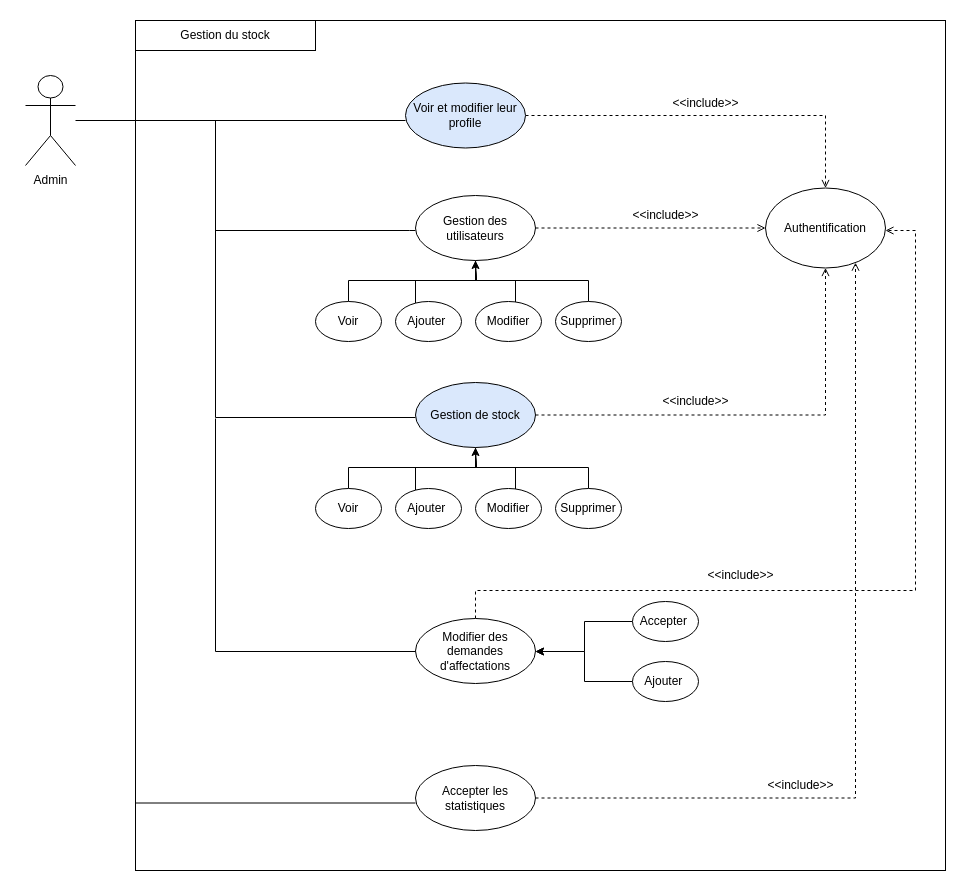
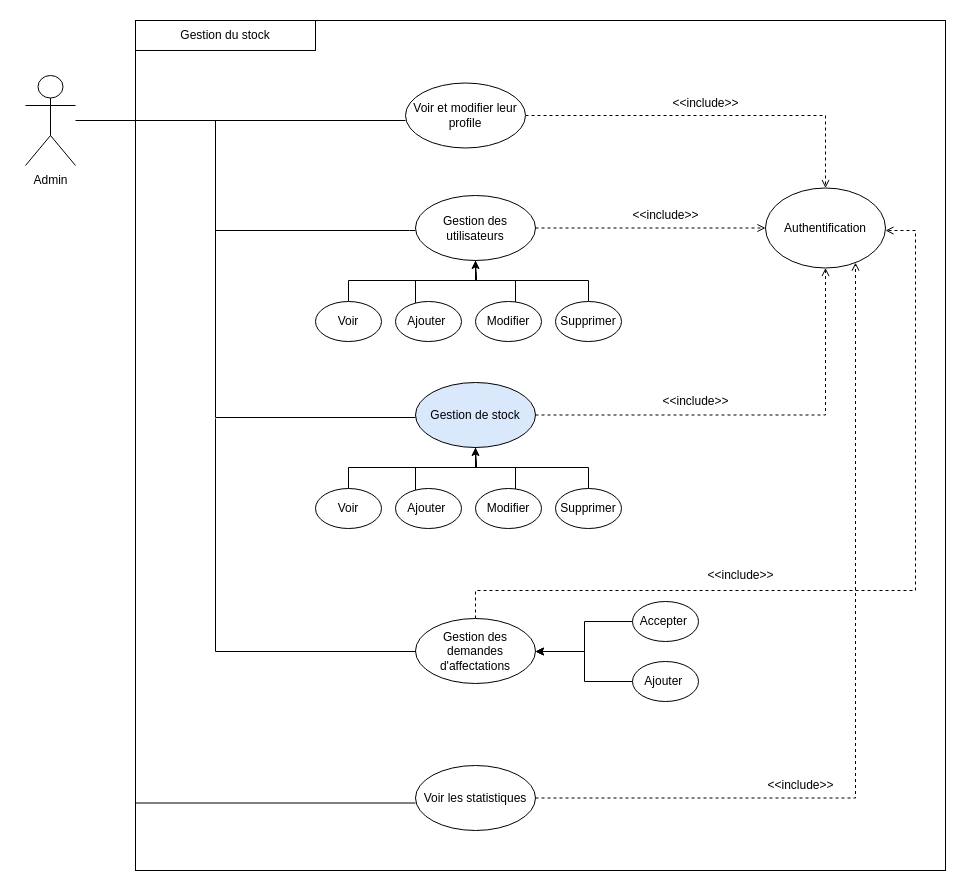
  <mxCell id="0" />
  <mxCell id="1" parent="0" />
  <mxCell id="2" style="edgeStyle=orthogonalEdgeStyle;rounded=0;orthogonalLoop=1;jettySize=auto;html=1;" parent="1" source="3" edge="1"><mxGeometry relative="1" as="geometry"><Array as="points"><mxPoint x="240" y="120" /><mxPoint x="240" y="170" /></Array><mxPoint x="405" y="170" as="targetPoint" /></mxGeometry></mxCell>
  <mxCell id="3" value="" style="shape=umlActor;verticalLabelPosition=bottom;verticalAlign=top;html=1;" parent="1" vertex="1"><mxGeometry x="25" y="75" width="50" height="90" as="geometry" /></mxCell>
  <mxCell id="4" value="Admin" style="text;html=1;align=center;verticalAlign=middle;resizable=0;points=[];autosize=1;strokeColor=none;fillColor=none;" parent="1" vertex="1"><mxGeometry x="20" y="165" width="60" height="30" as="geometry" /></mxCell>
  <mxCell id="5" value="" style="rounded=0;whiteSpace=wrap;html=1;" parent="1" vertex="1"><mxGeometry x="135" y="20" width="810" height="850" as="geometry" /></mxCell>
  <mxCell id="6" value="Gestion du stock" style="rounded=0;whiteSpace=wrap;html=1;" parent="1" vertex="1"><mxGeometry x="135" y="20" width="180" height="30" as="geometry" /></mxCell>
  <mxCell id="7" value="Authentification" style="ellipse;whiteSpace=wrap;html=1;" parent="1" vertex="1"><mxGeometry x="765" y="187.5" width="120" height="80" as="geometry" /></mxCell>
  <mxCell id="8" style="rounded=0;orthogonalLoop=1;jettySize=auto;html=1;endArrow=none;endFill=0;" parent="1" edge="1"><mxGeometry relative="1" as="geometry"><mxPoint x="125" y="120" as="targetPoint" /><mxPoint x="405" y="120" as="sourcePoint" /></mxGeometry></mxCell>
  <mxCell id="9" style="edgeStyle=orthogonalEdgeStyle;rounded=0;orthogonalLoop=1;jettySize=auto;html=1;endArrow=open;endFill=0;dashed=1;" parent="1" source="10" target="7" edge="1"><mxGeometry relative="1" as="geometry"><Array as="points"><mxPoint x="825" y="115" /></Array></mxGeometry></mxCell>
- <mxCell id="10" value="Voir et modifier leur profile" style="ellipse;whiteSpace=wrap;html=1;fillColor=#dae8fc;" parent="1" vertex="1"><mxGeometry x="405" y="82.5" width="120" height="65" as="geometry" /></mxCell>
+ <mxCell id="10" value="Voir et modifier leur profile" style="ellipse;whiteSpace=wrap;html=1;" parent="1" vertex="1"><mxGeometry x="405" y="82.5" width="120" height="65" as="geometry" /></mxCell>
  <mxCell id="11" style="edgeStyle=orthogonalEdgeStyle;rounded=0;orthogonalLoop=1;jettySize=auto;html=1;endArrow=none;endFill=0;" parent="1" edge="1"><mxGeometry relative="1" as="geometry"><mxPoint x="215" y="120" as="targetPoint" /><mxPoint x="415" y="230" as="sourcePoint" /><Array as="points"><mxPoint x="409" y="230" /><mxPoint x="215" y="230" /></Array></mxGeometry></mxCell>
  <mxCell id="12" value="&amp;lt;&amp;lt;include&amp;gt;&amp;gt;" style="text;html=1;align=center;verticalAlign=middle;resizable=0;points=[];autosize=1;strokeColor=none;fillColor=none;" parent="1" vertex="1"><mxGeometry x="660" y="88" width="90" height="30" as="geometry" /></mxCell>
  <mxCell id="13" style="rounded=0;orthogonalLoop=1;jettySize=auto;html=1;dashed=1;endArrow=open;endFill=0;" parent="1" source="14" target="7" edge="1"><mxGeometry relative="1" as="geometry" /></mxCell>
  <mxCell id="14" value="Gestion des utilisateurs" style="ellipse;whiteSpace=wrap;html=1;" parent="1" vertex="1"><mxGeometry x="415" y="195" width="120" height="65" as="geometry" /></mxCell>
  <mxCell id="15" style="edgeStyle=orthogonalEdgeStyle;rounded=0;orthogonalLoop=1;jettySize=auto;html=1;endArrow=none;endFill=0;" parent="1" source="16" edge="1"><mxGeometry relative="1" as="geometry"><mxPoint x="475" y="270" as="targetPoint" /><Array as="points"><mxPoint x="415" y="280" /><mxPoint x="476" y="280" /></Array></mxGeometry></mxCell>
  <mxCell id="16" value="Ajouter&amp;nbsp;" style="ellipse;whiteSpace=wrap;html=1;" parent="1" vertex="1"><mxGeometry x="395" y="301" width="66" height="40" as="geometry" /></mxCell>
  <mxCell id="17" style="edgeStyle=orthogonalEdgeStyle;rounded=0;orthogonalLoop=1;jettySize=auto;html=1;" parent="1" source="18" target="14" edge="1"><mxGeometry relative="1" as="geometry"><Array as="points"><mxPoint x="348" y="280" /><mxPoint x="475" y="280" /></Array></mxGeometry></mxCell>
  <mxCell id="18" value="Voir" style="ellipse;whiteSpace=wrap;html=1;" parent="1" vertex="1"><mxGeometry x="315" y="301" width="66" height="40" as="geometry" /></mxCell>
  <mxCell id="19" style="edgeStyle=orthogonalEdgeStyle;rounded=0;orthogonalLoop=1;jettySize=auto;html=1;endArrow=none;endFill=0;" parent="1" source="20" edge="1"><mxGeometry relative="1" as="geometry"><mxPoint x="475" y="260" as="targetPoint" /><Array as="points"><mxPoint x="588" y="280" /><mxPoint x="476" y="280" /></Array></mxGeometry></mxCell>
  <mxCell id="20" value="Supprimer" style="ellipse;whiteSpace=wrap;html=1;" parent="1" vertex="1"><mxGeometry x="555" y="301" width="66" height="40" as="geometry" /></mxCell>
  <mxCell id="21" style="edgeStyle=orthogonalEdgeStyle;rounded=0;orthogonalLoop=1;jettySize=auto;html=1;endArrow=none;endFill=0;" parent="1" source="22" edge="1"><mxGeometry relative="1" as="geometry"><mxPoint x="475" y="270" as="targetPoint" /><Array as="points"><mxPoint x="515" y="280" /><mxPoint x="476" y="280" /></Array></mxGeometry></mxCell>
  <mxCell id="22" value="Modifier" style="ellipse;whiteSpace=wrap;html=1;" parent="1" vertex="1"><mxGeometry x="475" y="301" width="66" height="40" as="geometry" /></mxCell>
  <mxCell id="23" style="edgeStyle=orthogonalEdgeStyle;rounded=0;orthogonalLoop=1;jettySize=auto;html=1;endArrow=none;endFill=0;" parent="1" edge="1"><mxGeometry relative="1" as="geometry"><mxPoint x="215" y="220" as="targetPoint" /><mxPoint x="415" y="417" as="sourcePoint" /><Array as="points"><mxPoint x="215" y="417" /></Array></mxGeometry></mxCell>
  <mxCell id="24" style="edgeStyle=orthogonalEdgeStyle;rounded=0;orthogonalLoop=1;jettySize=auto;html=1;dashed=1;endArrow=open;endFill=0;" parent="1" source="25" target="7" edge="1"><mxGeometry relative="1" as="geometry" /></mxCell>
  <mxCell id="25" value="Gestion de stock" style="ellipse;whiteSpace=wrap;html=1;fillColor=#dae8fc;" parent="1" vertex="1"><mxGeometry x="415" y="382" width="120" height="65" as="geometry" /></mxCell>
  <mxCell id="26" style="edgeStyle=orthogonalEdgeStyle;rounded=0;orthogonalLoop=1;jettySize=auto;html=1;endArrow=none;endFill=0;" parent="1" source="27" edge="1"><mxGeometry relative="1" as="geometry"><mxPoint x="475" y="457" as="targetPoint" /><Array as="points"><mxPoint x="415" y="467" /><mxPoint x="476" y="467" /></Array></mxGeometry></mxCell>
  <mxCell id="27" value="Ajouter&amp;nbsp;" style="ellipse;whiteSpace=wrap;html=1;" parent="1" vertex="1"><mxGeometry x="395" y="488" width="66" height="40" as="geometry" /></mxCell>
  <mxCell id="28" style="edgeStyle=orthogonalEdgeStyle;rounded=0;orthogonalLoop=1;jettySize=auto;html=1;" parent="1" source="29" target="25" edge="1"><mxGeometry relative="1" as="geometry"><Array as="points"><mxPoint x="348" y="467" /><mxPoint x="475" y="467" /></Array></mxGeometry></mxCell>
  <mxCell id="29" value="Voir" style="ellipse;whiteSpace=wrap;html=1;" parent="1" vertex="1"><mxGeometry x="315" y="488" width="66" height="40" as="geometry" /></mxCell>
  <mxCell id="30" style="edgeStyle=orthogonalEdgeStyle;rounded=0;orthogonalLoop=1;jettySize=auto;html=1;endArrow=none;endFill=0;" parent="1" source="31" edge="1"><mxGeometry relative="1" as="geometry"><mxPoint x="475" y="447" as="targetPoint" /><Array as="points"><mxPoint x="588" y="467" /><mxPoint x="476" y="467" /></Array></mxGeometry></mxCell>
  <mxCell id="31" value="Supprimer" style="ellipse;whiteSpace=wrap;html=1;" parent="1" vertex="1"><mxGeometry x="555" y="488" width="66" height="40" as="geometry" /></mxCell>
  <mxCell id="32" style="edgeStyle=orthogonalEdgeStyle;rounded=0;orthogonalLoop=1;jettySize=auto;html=1;endArrow=none;endFill=0;" parent="1" source="33" edge="1"><mxGeometry relative="1" as="geometry"><mxPoint x="475" y="457" as="targetPoint" /><Array as="points"><mxPoint x="515" y="467" /><mxPoint x="476" y="467" /></Array></mxGeometry></mxCell>
  <mxCell id="33" value="Modifier" style="ellipse;whiteSpace=wrap;html=1;" parent="1" vertex="1"><mxGeometry x="475" y="488" width="66" height="40" as="geometry" /></mxCell>
  <mxCell id="34" value="&amp;lt;&amp;lt;include&amp;gt;&amp;gt;" style="text;html=1;align=center;verticalAlign=middle;resizable=0;points=[];autosize=1;strokeColor=none;fillColor=none;" parent="1" vertex="1"><mxGeometry x="620" y="200" width="90" height="30" as="geometry" /></mxCell>
  <mxCell id="35" value="&amp;lt;&amp;lt;include&amp;gt;&amp;gt;" style="text;html=1;align=center;verticalAlign=middle;resizable=0;points=[];autosize=1;strokeColor=none;fillColor=none;" parent="1" vertex="1"><mxGeometry x="650" y="386" width="90" height="30" as="geometry" /></mxCell>
  <mxCell id="36" style="edgeStyle=orthogonalEdgeStyle;rounded=0;orthogonalLoop=1;jettySize=auto;html=1;endArrow=none;endFill=0;" parent="1" edge="1"><mxGeometry relative="1" as="geometry"><mxPoint x="215" y="418" as="targetPoint" /><mxPoint x="415" y="651" as="sourcePoint" /><Array as="points"><mxPoint x="215" y="651" /></Array></mxGeometry></mxCell>
  <mxCell id="37" style="edgeStyle=orthogonalEdgeStyle;rounded=0;orthogonalLoop=1;jettySize=auto;html=1;dashed=1;endArrow=open;endFill=0;" parent="1" source="38" edge="1"><mxGeometry relative="1" as="geometry"><Array as="points"><mxPoint x="475" y="590" /><mxPoint x="915" y="590" /><mxPoint x="915" y="230" /></Array><mxPoint x="885" y="230" as="targetPoint" /></mxGeometry></mxCell>
- <mxCell id="38" value="Modifier des demandes d'affectations" style="ellipse;whiteSpace=wrap;html=1;" parent="1" vertex="1"><mxGeometry x="415" y="618" width="120" height="65" as="geometry" /></mxCell>
+ <mxCell id="38" value="Gestion des demandes d'affectations" style="ellipse;whiteSpace=wrap;html=1;" parent="1" vertex="1"><mxGeometry x="415" y="618" width="120" height="65" as="geometry" /></mxCell>
  <mxCell id="39" style="edgeStyle=orthogonalEdgeStyle;rounded=0;orthogonalLoop=1;jettySize=auto;html=1;" parent="1" source="40" target="38" edge="1"><mxGeometry relative="1" as="geometry"><Array as="points"><mxPoint x="584" y="681" /><mxPoint x="584" y="651" /></Array></mxGeometry></mxCell>
  <mxCell id="40" value="Ajouter&amp;nbsp;" style="ellipse;whiteSpace=wrap;html=1;" parent="1" vertex="1"><mxGeometry x="632" y="661" width="66" height="40" as="geometry" /></mxCell>
  <mxCell id="41" style="edgeStyle=orthogonalEdgeStyle;rounded=0;orthogonalLoop=1;jettySize=auto;html=1;exitX=0;exitY=0.5;exitDx=0;exitDy=0;" parent="1" source="42" target="38" edge="1"><mxGeometry relative="1" as="geometry"><Array as="points"><mxPoint x="584" y="621" /><mxPoint x="584" y="651" /></Array></mxGeometry></mxCell>
  <mxCell id="42" value="Accepter&amp;nbsp;" style="ellipse;whiteSpace=wrap;html=1;" parent="1" vertex="1"><mxGeometry x="632" y="601" width="66" height="40" as="geometry" /></mxCell>
  <mxCell id="43" value="&amp;lt;&amp;lt;include&amp;gt;&amp;gt;" style="text;html=1;align=center;verticalAlign=middle;resizable=0;points=[];autosize=1;strokeColor=none;fillColor=none;" parent="1" vertex="1"><mxGeometry x="695" y="560" width="90" height="30" as="geometry" /></mxCell>
  <mxCell id="44" style="rounded=0;orthogonalLoop=1;jettySize=auto;html=1;endArrow=none;endFill=0;" edge="1" parent="1"><mxGeometry relative="1" as="geometry"><mxPoint x="135" y="802.5" as="targetPoint" /><mxPoint x="415" y="802.5" as="sourcePoint" /></mxGeometry></mxCell>
  <mxCell id="45" style="edgeStyle=orthogonalEdgeStyle;rounded=0;orthogonalLoop=1;jettySize=auto;html=1;endArrow=open;endFill=0;dashed=1;" edge="1" parent="1" source="46" target="7"><mxGeometry relative="1" as="geometry"><Array as="points"><mxPoint x="855" y="798" /></Array><mxPoint x="835" y="870" as="targetPoint" /></mxGeometry></mxCell>
- <mxCell id="46" value="Accepter les statistiques" style="ellipse;whiteSpace=wrap;html=1;" vertex="1" parent="1"><mxGeometry x="415" y="765" width="120" height="65" as="geometry" /></mxCell>
+ <mxCell id="46" value="Voir les statistiques" style="ellipse;whiteSpace=wrap;html=1;" vertex="1" parent="1"><mxGeometry x="415" y="765" width="120" height="65" as="geometry" /></mxCell>
  <mxCell id="47" value="&amp;lt;&amp;lt;include&amp;gt;&amp;gt;" style="text;html=1;align=center;verticalAlign=middle;resizable=0;points=[];autosize=1;strokeColor=none;fillColor=none;" vertex="1" parent="1"><mxGeometry x="755" y="770" width="90" height="30" as="geometry" /></mxCell>
